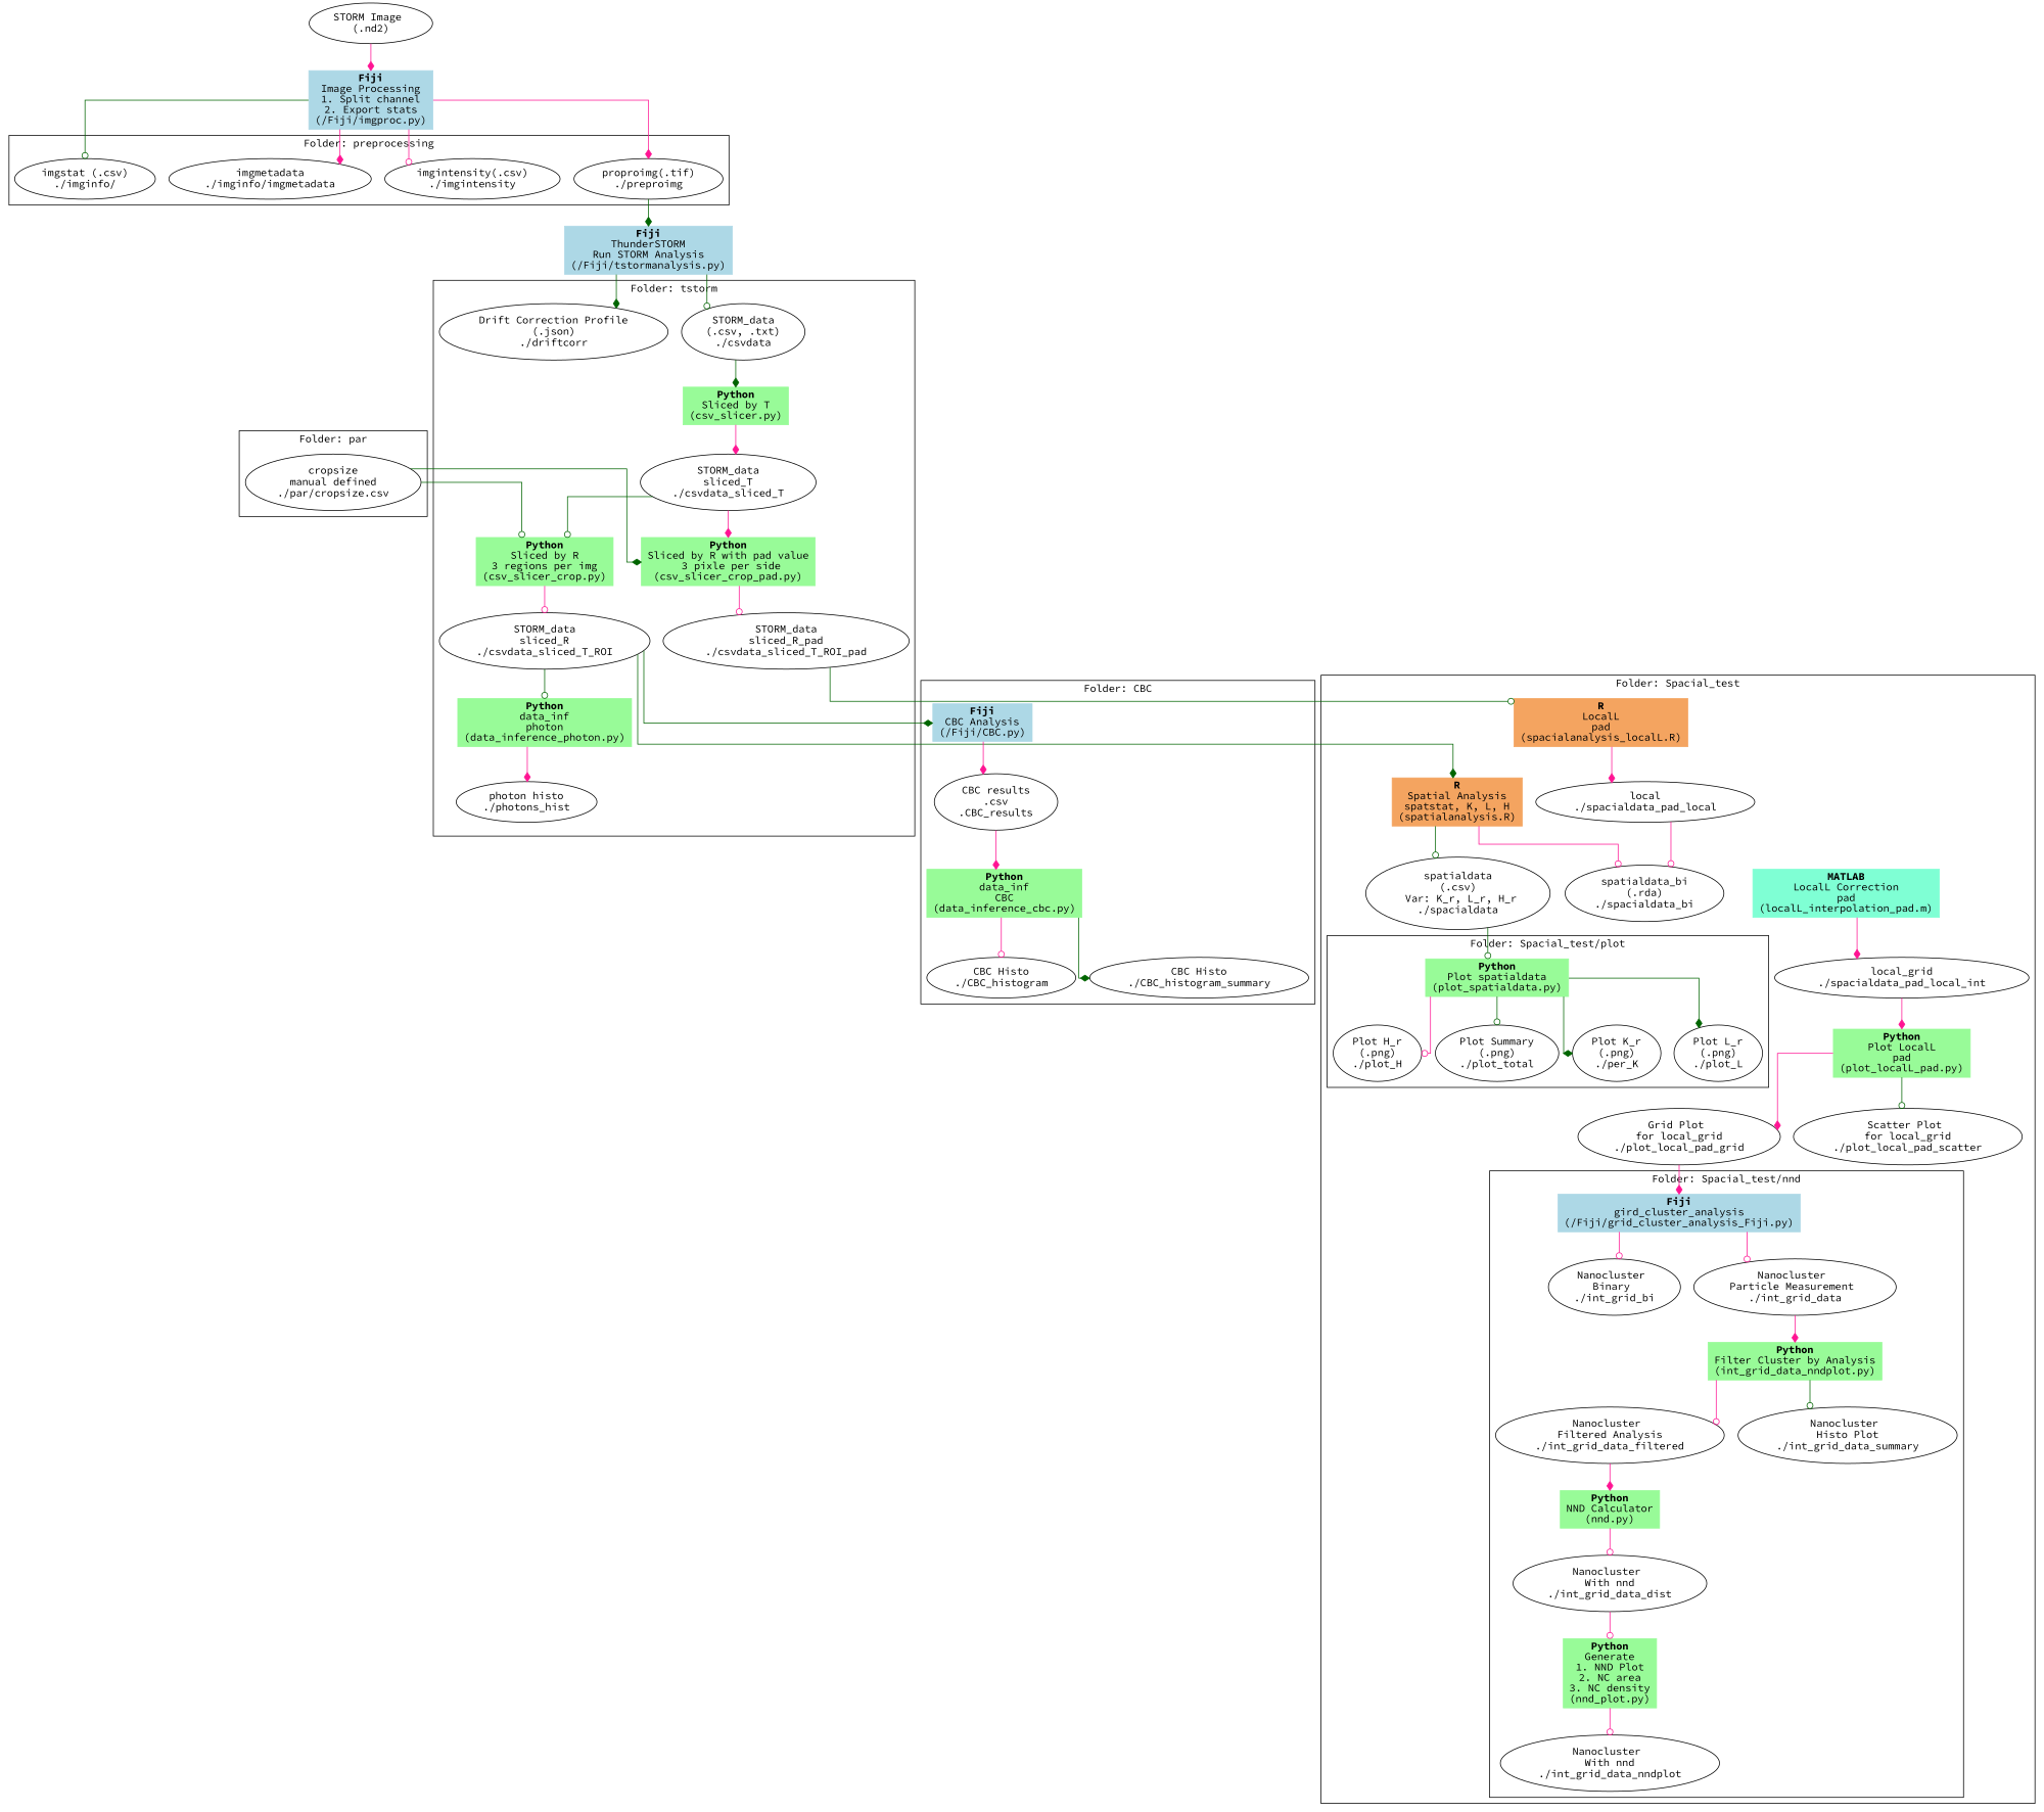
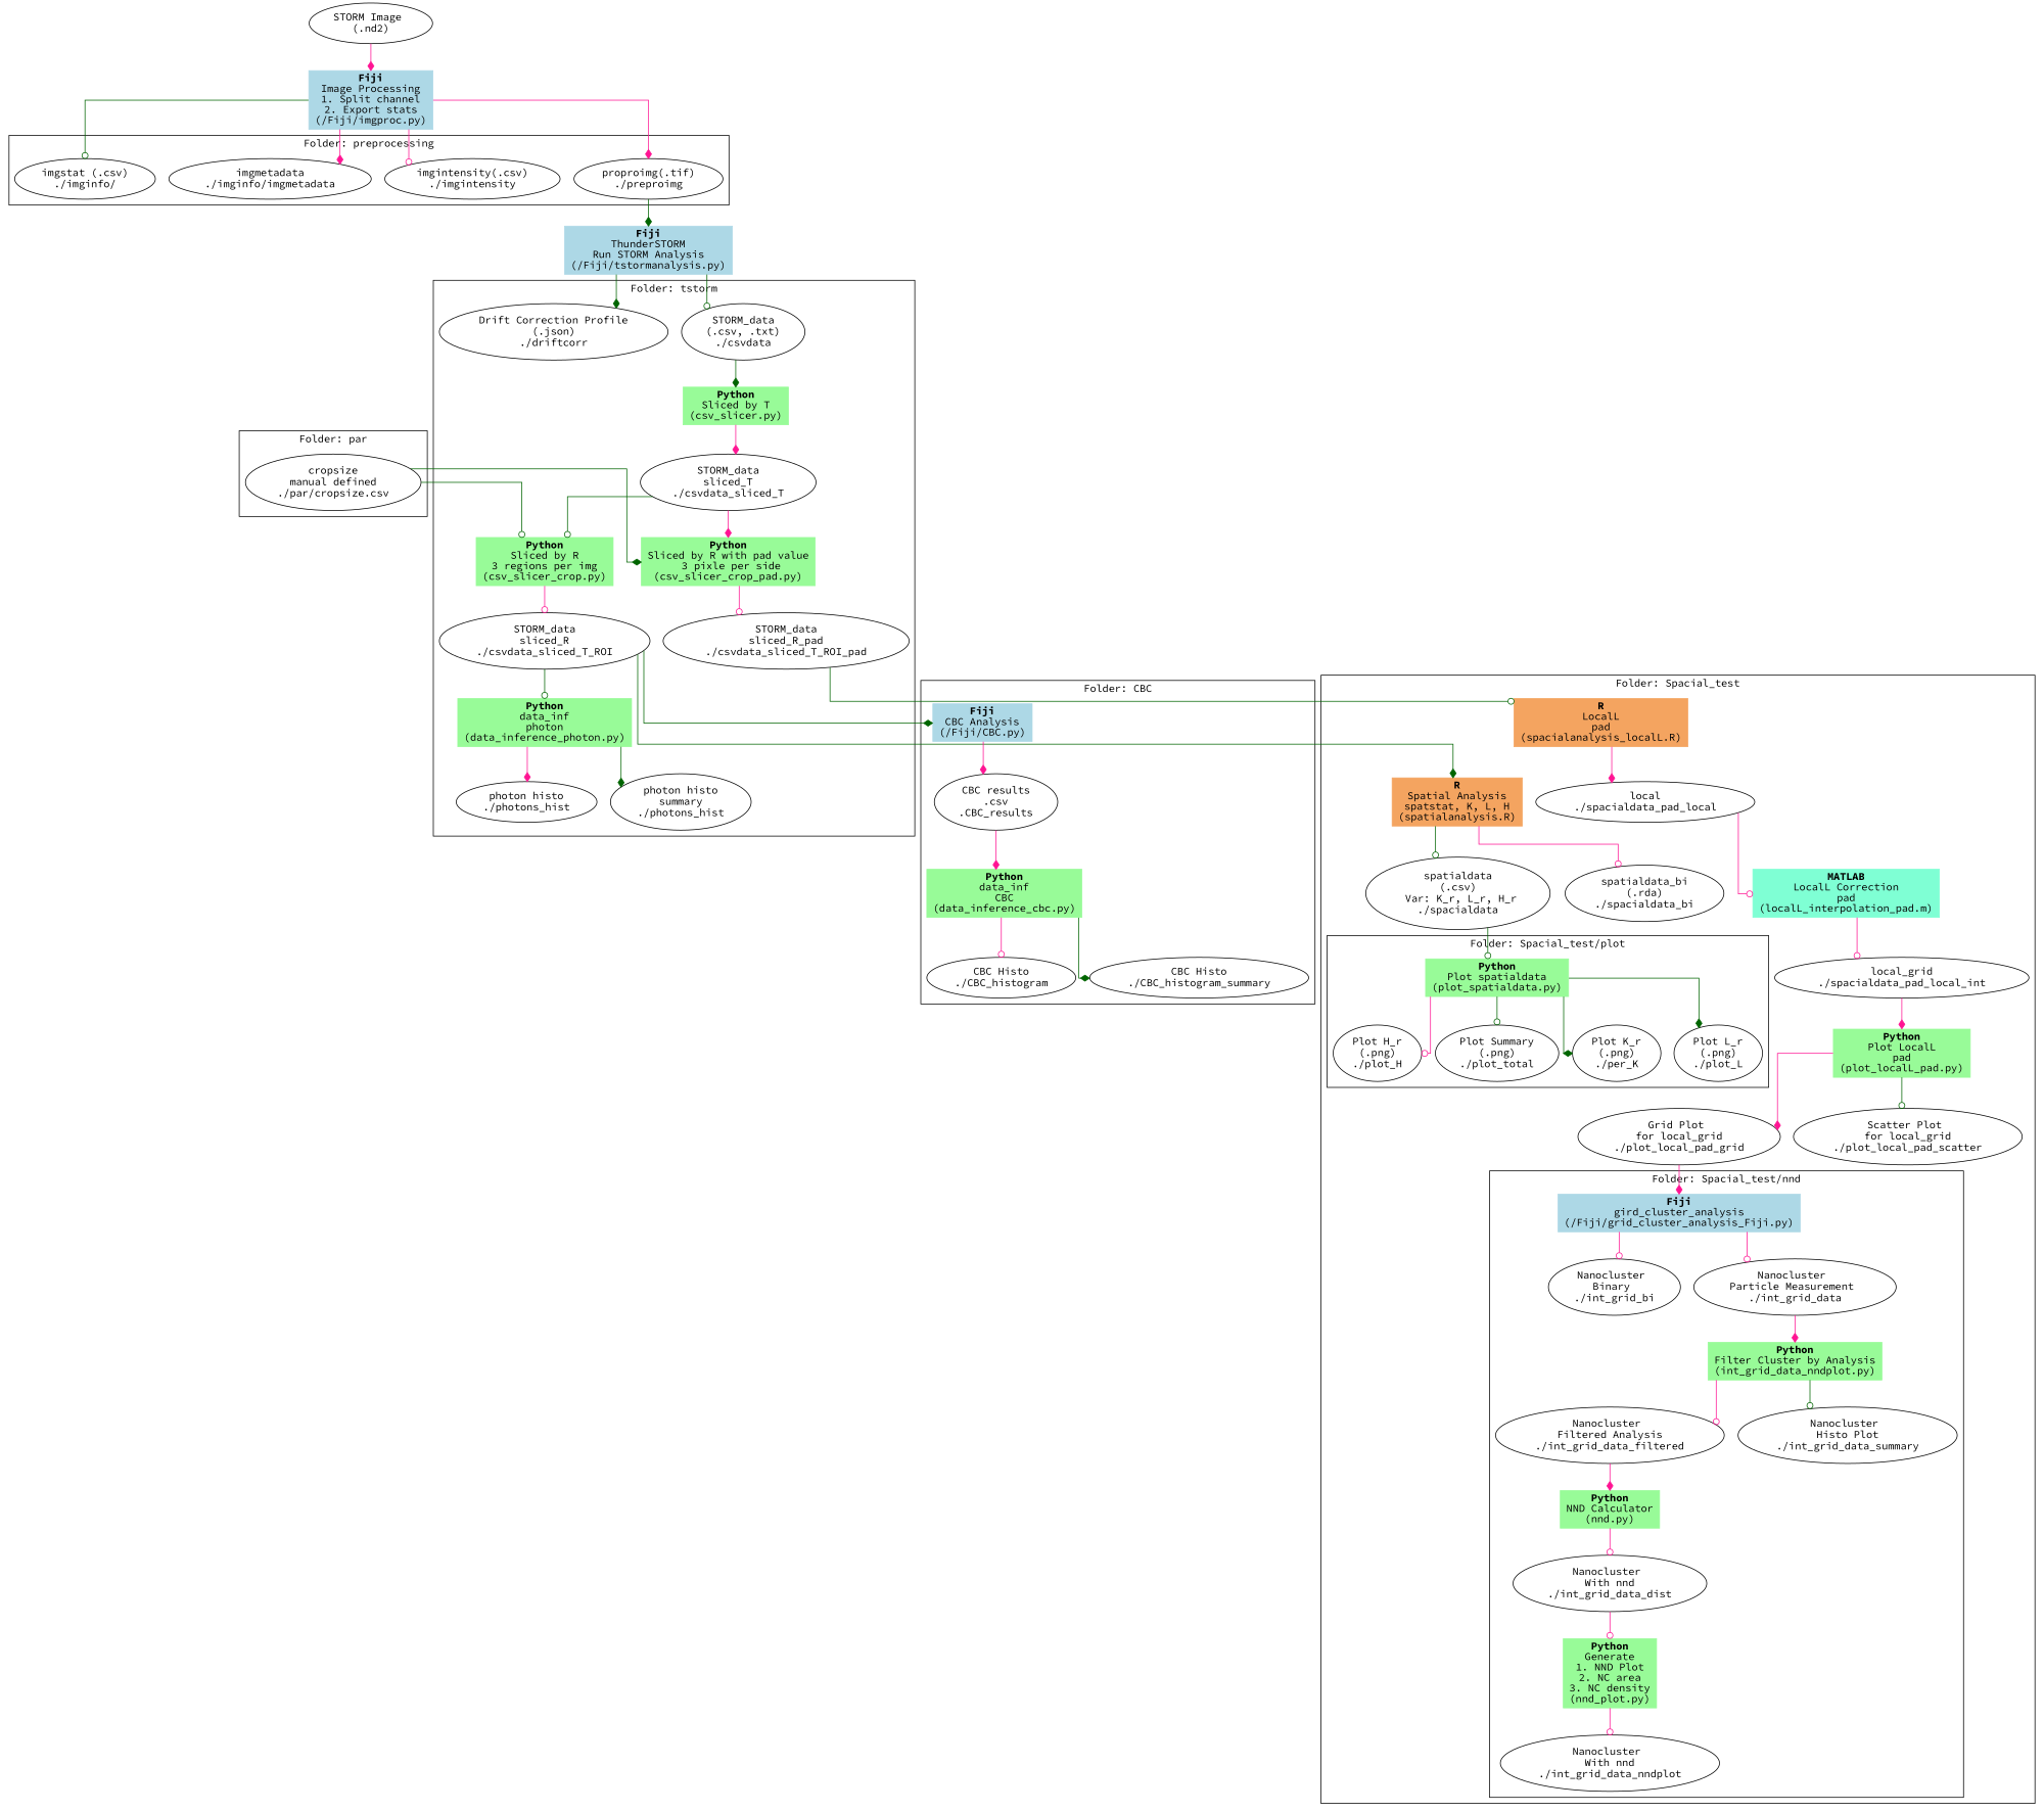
  digraph {
    fontname="Source Code Pro"
    splines=ortho
    node [fontname="Source Code Pro"]
    edge [arrowhead=odot color=deeppink fontname="Source Code Pro"]
    n1 [label="proproimg(.tif)\n./preproimg"]
    n2 [label="imgintensity(.csv)\n./imgintensity"]
    n3 [label="imgmetadata\n./imginfo/imgmetadata"]
    n4 [label="imgstat (.csv)\n./imginfo/"]
    n5 [label="STORM_data\n(.csv, .txt)\n./csvdata"]
    n6 [label="Drift Correction Profile\n(.json)\n./driftcorr"]
    n7 [color=PaleGreen label=<<B>Python</B><br />Sliced by T<br />(csv_slicer.py)> shape=box style=filled]
    n8 [label="STORM_data\nsliced_T\n./csvdata_sliced_T"]
    n9 [color=PaleGreen label=<<B>Python</B><br />Sliced by R<br />3 regions per img<br />(csv_slicer_crop.py)> shape=box style=filled]
    n10 [label="STORM_data\nsliced_R\n./csvdata_sliced_T_ROI"]
    n11 [color=PaleGreen label=<<B>Python</B><br />data_inf<br />photon<br />(data_inference_photon.py)> shape=box style=filled]
    n12 [label="photon histo\n./photons_hist"]
+   n13 [label="photon histo\nsummary\n./photons_hist"]
    n14 [color=PaleGreen label=<<B>Python</B><br />Sliced by R with pad value<br /> 3 pixle per side<br />(csv_slicer_crop_pad.py)> shape=box style=filled]
    n15 [label="STORM_data\nsliced_R_pad\n./csvdata_sliced_T_ROI_pad"]
    n16 [label="cropsize\nmanual defined\n./par/cropsize.csv"]
    n17 [color=PaleGreen label=<<B>Python</B><br />Plot spatialdata<br />(plot_spatialdata.py)> shape=box style=filled]
    n18 [label="Plot K_r\n(.png)\n./per_K"]
    n19 [label="Plot L_r\n(.png)\n./plot_L"]
    n20 [label="Plot H_r\n(.png)\n./plot_H"]
    n21 [label="Plot Summary\n(.png)\n./plot_total"]
    n22 [color=lightblue label=<<B>Fiji</B><br />gird_cluster_analysis<br />(/Fiji/grid_cluster_analysis_Fiji.py)> shape=box style=filled]
    n23 [label="Nanocluster \nBinary \n./int_grid_bi"]
    n24 [label="Nanocluster \nParticle Measurement \n./int_grid_data"]
    n25 [color=PaleGreen label=<<B>Python</B><br />Filter Cluster by Analysis<br />(int_grid_data_nndplot.py)> shape=box style=filled]
    n26 [label="Nanocluster \nFiltered Analysis\n./int_grid_data_filtered"]
    n27 [label="Nanocluster \nHisto Plot\n./int_grid_data_summary"]
    n28 [color=PaleGreen label=<<B>Python</B><br />NND Calculator<br />(nnd.py)> shape=box style=filled]
    n29 [label="Nanocluster \nWith nnd\n./int_grid_data_dist"]
    n30 [color=PaleGreen label=<<B>Python</B><br />Generate<br />1. NND Plot<br />2. NC area<br />3. NC density<br />(nnd_plot.py)> shape=box style=filled]
    n31 [label="Nanocluster \nWith nnd\n./int_grid_data_nndplot"]
    n32 [color=sandybrown label=<<B>R</B><br />Spatial Analysis<br />spatstat, K, L, H<br />(spatialanalysis.R)> shape=box style=filled]
    n33 [label="spatialdata\n(.csv)\n Var: K_r, L_r, H_r\n./spacialdata"]
    n34 [label="spatialdata_bi\n(.rda)\n./spacialdata_bi"]
    n35 [color=sandybrown label=<<B>R</B><br />LocalL<br />pad<br />(spacialanalysis_localL.R)> shape=box style=filled]
    n36 [label="local\n./spacialdata_pad_local"]
    n37 [color=aquamarine label=<<B>MATLAB</B><br />LocalL Correction<br />pad<br />(localL_interpolation_pad.m)> shape=box style=filled]
    n38 [label="local_grid\n./spacialdata_pad_local_int"]
    n39 [color=PaleGreen label=<<B>Python</B><br />Plot LocalL<br />pad<br />(plot_localL_pad.py)> shape=box style=filled]
    n40 [label="Grid Plot \nfor local_grid\n./plot_local_pad_grid"]
    n41 [label="Scatter Plot \nfor local_grid\n./plot_local_pad_scatter"]
    n42 [color=lightblue label=<<B>Fiji</B><br />CBC Analysis<br />(/Fiji/CBC.py)> shape=box style=filled]
    n43 [label="CBC results\n.csv\n.CBC_results"]
    n44 [color=PaleGreen label=<<B>Python</B><br />data_inf<br />CBC<br />(data_inference_cbc.py)> shape=box style=filled]
    n45 [label="CBC Histo\n./CBC_histogram"]
    n46 [label="CBC Histo\n./CBC_histogram_summary"]
    n47 [color=lightblue label=<<B>Fiji</B><br />ThunderSTORM<br />Run STORM Analysis<br />(/Fiji/tstormanalysis.py)> shape=box style=filled]
    n48 [label="STORM Image \n(.nd2)"]
    n49 [color=lightblue label=<<B>Fiji</B><br />Image Processing<br />1. Split channel<br />2. Export stats<br />(/Fiji/imgproc.py)> shape=box style=filled]
    subgraph cluster_1 {
      label="Folder: preprocessing"
      n1
      n2
      n3
      n4
    }
    subgraph cluster_2 {
      label="Folder: tstorm"
      n5
      n6
      n7
      n8
      n9
      n10
      n11
      n12
+     n13
      n14
      n15
    }
    subgraph cluster_3 {
      label="Folder: par"
      n16
    }
    subgraph cluster_4 {
      label="Folder: Spacial_test"
      n32
      n33
      n34
      n35
      n36
      n37
      n38
      n39
      n40
      n41
      subgraph cluster_5 {
        label="Folder: Spacial_test/plot"
        n17
        n18
        n19
        n20
        n21
      }
      subgraph cluster_6 {
        label="Folder: Spacial_test/nnd"
        n22
        n23
        n24
        n25
        n26
        n27
        n28
        n29
        n30
        n31
      }
    }
    subgraph cluster_7 {
      label="Folder: CBC"
      n42
      n43
      n44
      n45
      n46
    }
    n1 -> n47 [arrowhead=diamond color=darkgreen]
    n5 -> n7 [arrowhead=diamond color=darkgreen]
    n7 -> n8 [arrowhead=diamond]
    n8 -> n9 [color=darkgreen]
    n8 -> n14 [arrowhead=diamond]
    n9 -> n10
    n10 -> n11 [color=darkgreen]
    n10 -> n32 [arrowhead=diamond color=darkgreen]
    n10 -> n42 [arrowhead=diamond color=darkgreen]
    n11 -> n12 [arrowhead=diamond]
+   n11 -> n13 [arrowhead=diamond color=darkgreen]
    n14 -> n15
    n15 -> n35 [color=darkgreen]
    n16 -> n9 [color=darkgreen]
    n16 -> n14 [arrowhead=diamond color=darkgreen]
    n17 -> n18 [arrowhead=diamond color=darkgreen]
    n17 -> n19 [arrowhead=diamond color=darkgreen]
    n17 -> n20
    n17 -> n21 [color=darkgreen]
    n22 -> n23
    n22 -> n24
    n24 -> n25 [arrowhead=diamond]
    n25 -> n26
    n25 -> n27 [color=darkgreen]
    n26 -> n28 [arrowhead=diamond]
    n28 -> n29
    n29 -> n30
    n30 -> n31
    n32 -> n33 [color=darkgreen]
    n32 -> n34
    n33 -> n17 [color=darkgreen]
    n35 -> n36 [arrowhead=diamond]
-   n36 -> n34
-   n37 -> n38 [arrowhead=diamond]
+   n36 -> n37
+   n37 -> n38
    n38 -> n39 [arrowhead=diamond]
    n39 -> n40 [arrowhead=diamond]
    n39 -> n41 [color=darkgreen]
    n40 -> n22 [arrowhead=diamond]
    n42 -> n43 [arrowhead=diamond]
    n43 -> n44 [arrowhead=diamond]
    n44 -> n45
    n44 -> n46 [arrowhead=diamond color=darkgreen]
    n47 -> n5 [color=darkgreen]
    n47 -> n6 [arrowhead=diamond color=darkgreen]
    n48 -> n49 [arrowhead=diamond]
    n49 -> n1 [arrowhead=diamond]
    n49 -> n2
    n49 -> n3 [arrowhead=diamond]
    n49 -> n4 [color=darkgreen]
  }
